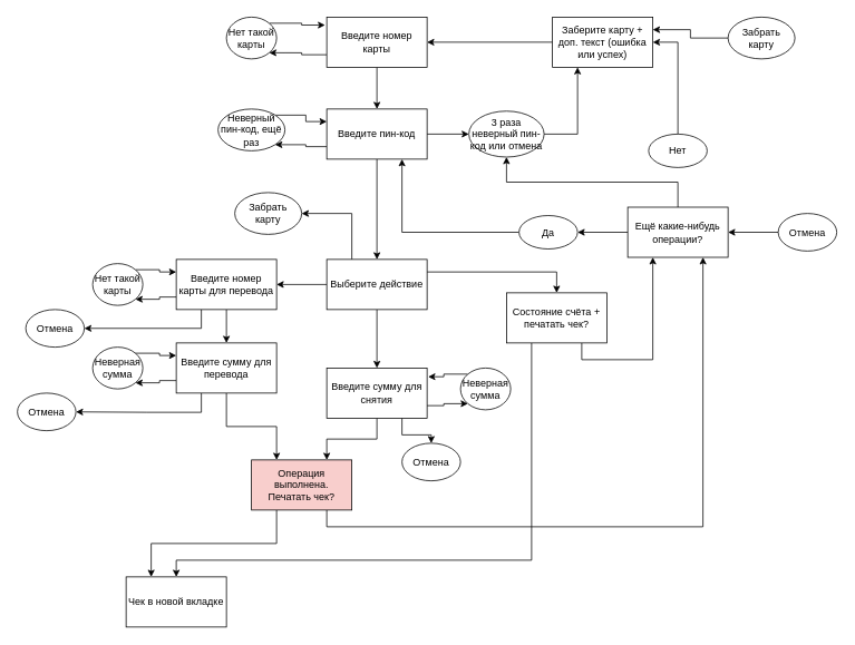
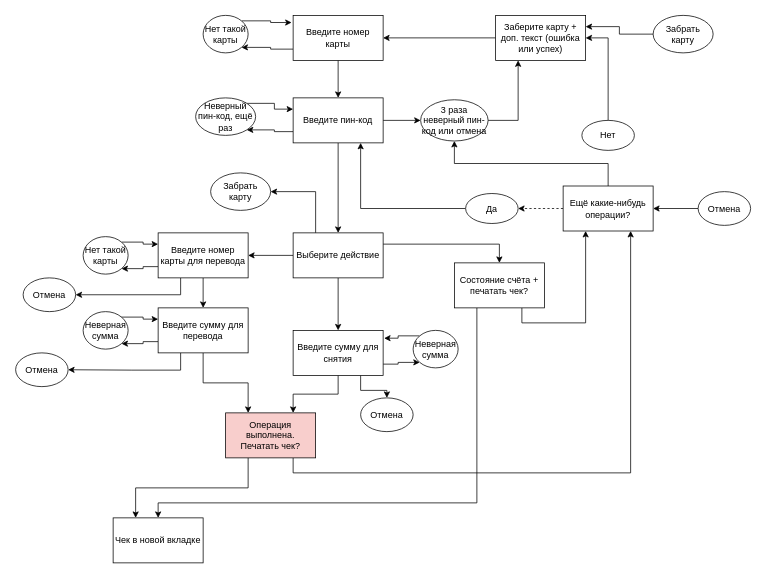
  <mxCell id="0" />
  <mxCell id="1" parent="0" />
  <mxCell id="2" style="edgeStyle=orthogonalEdgeStyle;rounded=0;orthogonalLoop=1;jettySize=auto;html=1;exitX=0.5;exitY=1;exitDx=0;exitDy=0;entryX=0.5;entryY=0;entryDx=0;entryDy=0;" edge="1" parent="1" source="4" target="8"><mxGeometry relative="1" as="geometry" /></mxCell>
  <mxCell id="3" style="edgeStyle=orthogonalEdgeStyle;rounded=0;orthogonalLoop=1;jettySize=auto;html=1;exitX=0;exitY=0.75;exitDx=0;exitDy=0;entryX=1;entryY=1;entryDx=0;entryDy=0;" edge="1" parent="1" source="4" target="21"><mxGeometry relative="1" as="geometry" /></mxCell>
  <mxCell id="4" value="Введите номер карты" style="rounded=0;whiteSpace=wrap;html=1;" vertex="1" parent="1"><mxGeometry x="390" y="20" width="120" height="60" as="geometry" /></mxCell>
  <mxCell id="5" style="edgeStyle=orthogonalEdgeStyle;rounded=0;orthogonalLoop=1;jettySize=auto;html=1;exitX=0;exitY=0.75;exitDx=0;exitDy=0;entryX=1;entryY=1;entryDx=0;entryDy=0;" edge="1" parent="1" source="8" target="12"><mxGeometry relative="1" as="geometry" /></mxCell>
  <mxCell id="6" style="edgeStyle=orthogonalEdgeStyle;rounded=0;orthogonalLoop=1;jettySize=auto;html=1;exitX=1;exitY=0.5;exitDx=0;exitDy=0;entryX=0;entryY=0.5;entryDx=0;entryDy=0;" edge="1" parent="1" source="8" target="14"><mxGeometry relative="1" as="geometry" /></mxCell>
  <mxCell id="7" style="edgeStyle=orthogonalEdgeStyle;rounded=0;orthogonalLoop=1;jettySize=auto;html=1;exitX=0.5;exitY=1;exitDx=0;exitDy=0;entryX=0.5;entryY=0;entryDx=0;entryDy=0;" edge="1" parent="1" source="8" target="19"><mxGeometry relative="1" as="geometry" /></mxCell>
  <mxCell id="8" value="Введите пин-код" style="rounded=0;whiteSpace=wrap;html=1;" vertex="1" parent="1"><mxGeometry x="390" y="130" width="120" height="60" as="geometry" /></mxCell>
  <mxCell id="9" style="edgeStyle=orthogonalEdgeStyle;rounded=0;orthogonalLoop=1;jettySize=auto;html=1;exitX=0;exitY=0.5;exitDx=0;exitDy=0;entryX=1;entryY=0.5;entryDx=0;entryDy=0;" edge="1" parent="1" source="10" target="4"><mxGeometry relative="1" as="geometry" /></mxCell>
  <mxCell id="10" value="Заберите карту + доп. текст (ошибка или успех)" style="rounded=0;whiteSpace=wrap;html=1;" vertex="1" parent="1"><mxGeometry x="660" y="20" width="120" height="60" as="geometry" /></mxCell>
  <mxCell id="11" style="edgeStyle=orthogonalEdgeStyle;rounded=0;orthogonalLoop=1;jettySize=auto;html=1;exitX=1;exitY=0;exitDx=0;exitDy=0;entryX=0;entryY=0.25;entryDx=0;entryDy=0;" edge="1" parent="1" source="12" target="8"><mxGeometry relative="1" as="geometry" /></mxCell>
  <mxCell id="12" value="Неверный пин-код, ещё раз" style="ellipse;whiteSpace=wrap;html=1;" vertex="1" parent="1"><mxGeometry x="260" y="130" width="80" height="50" as="geometry" /></mxCell>
  <mxCell id="13" style="edgeStyle=orthogonalEdgeStyle;rounded=0;orthogonalLoop=1;jettySize=auto;html=1;exitX=1;exitY=0.5;exitDx=0;exitDy=0;entryX=0.25;entryY=1;entryDx=0;entryDy=0;" edge="1" parent="1" source="14" target="10"><mxGeometry relative="1" as="geometry" /></mxCell>
  <mxCell id="14" value="3 раза неверный пин-код или отмена" style="ellipse;whiteSpace=wrap;html=1;" vertex="1" parent="1"><mxGeometry x="560" y="132.5" width="90" height="55" as="geometry" /></mxCell>
  <mxCell id="15" style="edgeStyle=orthogonalEdgeStyle;rounded=0;orthogonalLoop=1;jettySize=auto;html=1;exitX=0.5;exitY=1;exitDx=0;exitDy=0;entryX=0.5;entryY=0;entryDx=0;entryDy=0;" edge="1" parent="1" source="19" target="25"><mxGeometry relative="1" as="geometry" /></mxCell>
  <mxCell id="16" style="edgeStyle=orthogonalEdgeStyle;rounded=0;orthogonalLoop=1;jettySize=auto;html=1;exitX=1;exitY=0.25;exitDx=0;exitDy=0;entryX=0.5;entryY=0;entryDx=0;entryDy=0;" edge="1" parent="1" source="19" target="30"><mxGeometry relative="1" as="geometry" /></mxCell>
  <mxCell id="17" style="edgeStyle=orthogonalEdgeStyle;rounded=0;orthogonalLoop=1;jettySize=auto;html=1;exitX=0;exitY=0.5;exitDx=0;exitDy=0;entryX=1;entryY=0.5;entryDx=0;entryDy=0;" edge="1" parent="1" source="19" target="34"><mxGeometry relative="1" as="geometry" /></mxCell>
  <mxCell id="18" style="edgeStyle=orthogonalEdgeStyle;rounded=0;orthogonalLoop=1;jettySize=auto;html=1;exitX=0.25;exitY=0;exitDx=0;exitDy=0;entryX=1;entryY=0.5;entryDx=0;entryDy=0;" edge="1" parent="1" source="19" target="59"><mxGeometry relative="1" as="geometry" /></mxCell>
  <mxCell id="19" value="Выберите действие" style="rounded=0;whiteSpace=wrap;html=1;" vertex="1" parent="1"><mxGeometry x="390" y="310" width="120" height="60" as="geometry" /></mxCell>
  <mxCell id="20" style="edgeStyle=orthogonalEdgeStyle;rounded=0;orthogonalLoop=1;jettySize=auto;html=1;exitX=1;exitY=0;exitDx=0;exitDy=0;entryX=-0.017;entryY=0.159;entryDx=0;entryDy=0;entryPerimeter=0;" edge="1" parent="1" source="21" target="4"><mxGeometry relative="1" as="geometry" /></mxCell>
  <mxCell id="21" value="Нет такой карты" style="ellipse;whiteSpace=wrap;html=1;" vertex="1" parent="1"><mxGeometry x="270" y="20" width="60" height="50" as="geometry" /></mxCell>
  <mxCell id="22" style="edgeStyle=orthogonalEdgeStyle;rounded=0;orthogonalLoop=1;jettySize=auto;html=1;exitX=1;exitY=0.75;exitDx=0;exitDy=0;entryX=0;entryY=1;entryDx=0;entryDy=0;" edge="1" parent="1" source="25" target="27"><mxGeometry relative="1" as="geometry" /></mxCell>
  <mxCell id="23" style="edgeStyle=orthogonalEdgeStyle;rounded=0;orthogonalLoop=1;jettySize=auto;html=1;exitX=0.5;exitY=1;exitDx=0;exitDy=0;entryX=0.75;entryY=0;entryDx=0;entryDy=0;" edge="1" parent="1" source="25" target="45"><mxGeometry relative="1" as="geometry" /></mxCell>
  <mxCell id="24" style="edgeStyle=orthogonalEdgeStyle;rounded=0;orthogonalLoop=1;jettySize=auto;html=1;exitX=0.75;exitY=1;exitDx=0;exitDy=0;entryX=0.5;entryY=0;entryDx=0;entryDy=0;" edge="1" parent="1" source="25" target="56"><mxGeometry relative="1" as="geometry" /></mxCell>
  <mxCell id="25" value="Введите сумму для снятия" style="rounded=0;whiteSpace=wrap;html=1;" vertex="1" parent="1"><mxGeometry x="390" y="440" width="120" height="60" as="geometry" /></mxCell>
  <mxCell id="26" style="edgeStyle=orthogonalEdgeStyle;rounded=0;orthogonalLoop=1;jettySize=auto;html=1;exitX=0;exitY=0;exitDx=0;exitDy=0;entryX=1.011;entryY=0.174;entryDx=0;entryDy=0;entryPerimeter=0;" edge="1" parent="1" source="27" target="25"><mxGeometry relative="1" as="geometry" /></mxCell>
  <mxCell id="27" value="Неверная сумма" style="ellipse;whiteSpace=wrap;html=1;" vertex="1" parent="1"><mxGeometry x="550" y="440" width="60" height="50" as="geometry" /></mxCell>
  <mxCell id="28" style="edgeStyle=orthogonalEdgeStyle;rounded=0;orthogonalLoop=1;jettySize=auto;html=1;exitX=0.25;exitY=1;exitDx=0;exitDy=0;entryX=0.5;entryY=0;entryDx=0;entryDy=0;" edge="1" parent="1" source="30" target="46"><mxGeometry relative="1" as="geometry"><Array as="points"><mxPoint x="635" y="670" /><mxPoint x="210" y="670" /></Array></mxGeometry></mxCell>
  <mxCell id="29" style="edgeStyle=orthogonalEdgeStyle;rounded=0;orthogonalLoop=1;jettySize=auto;html=1;exitX=0.75;exitY=1;exitDx=0;exitDy=0;entryX=0.25;entryY=1;entryDx=0;entryDy=0;" edge="1" parent="1" source="30" target="51"><mxGeometry relative="1" as="geometry" /></mxCell>
  <mxCell id="30" value="Состояние счёта + печатать чек?" style="rounded=0;whiteSpace=wrap;html=1;" vertex="1" parent="1"><mxGeometry x="605" y="350" width="120" height="60" as="geometry" /></mxCell>
  <mxCell id="31" style="edgeStyle=orthogonalEdgeStyle;rounded=0;orthogonalLoop=1;jettySize=auto;html=1;exitX=0;exitY=0.75;exitDx=0;exitDy=0;entryX=1;entryY=1;entryDx=0;entryDy=0;" edge="1" parent="1" source="34" target="36"><mxGeometry relative="1" as="geometry" /></mxCell>
  <mxCell id="32" style="edgeStyle=orthogonalEdgeStyle;rounded=0;orthogonalLoop=1;jettySize=auto;html=1;exitX=0.5;exitY=1;exitDx=0;exitDy=0;entryX=0.5;entryY=0;entryDx=0;entryDy=0;" edge="1" parent="1" source="34" target="40"><mxGeometry relative="1" as="geometry" /></mxCell>
  <mxCell id="33" style="edgeStyle=orthogonalEdgeStyle;rounded=0;orthogonalLoop=1;jettySize=auto;html=1;exitX=0.25;exitY=1;exitDx=0;exitDy=0;entryX=1;entryY=0.5;entryDx=0;entryDy=0;" edge="1" parent="1" source="34" target="58"><mxGeometry relative="1" as="geometry" /></mxCell>
  <mxCell id="34" value="Введите номер карты для перевода" style="rounded=0;whiteSpace=wrap;html=1;" vertex="1" parent="1"><mxGeometry x="210" y="310" width="120" height="60" as="geometry" /></mxCell>
  <mxCell id="35" style="edgeStyle=orthogonalEdgeStyle;rounded=0;orthogonalLoop=1;jettySize=auto;html=1;exitX=1;exitY=0;exitDx=0;exitDy=0;entryX=0;entryY=0.25;entryDx=0;entryDy=0;" edge="1" parent="1" source="36" target="34"><mxGeometry relative="1" as="geometry" /></mxCell>
  <mxCell id="36" value="Нет такой карты" style="ellipse;whiteSpace=wrap;html=1;" vertex="1" parent="1"><mxGeometry x="110" y="315" width="60" height="50" as="geometry" /></mxCell>
  <mxCell id="37" style="edgeStyle=orthogonalEdgeStyle;rounded=0;orthogonalLoop=1;jettySize=auto;html=1;exitX=0;exitY=0.75;exitDx=0;exitDy=0;entryX=1;entryY=1;entryDx=0;entryDy=0;" edge="1" parent="1" source="40" target="42"><mxGeometry relative="1" as="geometry" /></mxCell>
  <mxCell id="38" style="edgeStyle=orthogonalEdgeStyle;rounded=0;orthogonalLoop=1;jettySize=auto;html=1;exitX=0.5;exitY=1;exitDx=0;exitDy=0;entryX=0.25;entryY=0;entryDx=0;entryDy=0;" edge="1" parent="1" source="40" target="45"><mxGeometry relative="1" as="geometry" /></mxCell>
  <mxCell id="39" style="edgeStyle=orthogonalEdgeStyle;rounded=0;orthogonalLoop=1;jettySize=auto;html=1;exitX=0.25;exitY=1;exitDx=0;exitDy=0;entryX=1;entryY=0.5;entryDx=0;entryDy=0;" edge="1" parent="1" source="40" target="57"><mxGeometry relative="1" as="geometry"><Array as="points"><mxPoint x="240" y="493" /><mxPoint x="175" y="493" /></Array></mxGeometry></mxCell>
  <mxCell id="40" value="Введите сумму для перевода" style="rounded=0;whiteSpace=wrap;html=1;" vertex="1" parent="1"><mxGeometry x="210" y="410" width="120" height="60" as="geometry" /></mxCell>
  <mxCell id="41" style="edgeStyle=orthogonalEdgeStyle;rounded=0;orthogonalLoop=1;jettySize=auto;html=1;exitX=0;exitY=0;exitDx=0;exitDy=0;entryX=0;entryY=0.25;entryDx=0;entryDy=0;" edge="1" parent="1" source="42" target="40"><mxGeometry relative="1" as="geometry" /></mxCell>
  <mxCell id="42" value="Неверная сумма" style="ellipse;whiteSpace=wrap;html=1;" vertex="1" parent="1"><mxGeometry x="110" y="415" width="60" height="50" as="geometry" /></mxCell>
  <mxCell id="43" style="edgeStyle=orthogonalEdgeStyle;rounded=0;orthogonalLoop=1;jettySize=auto;html=1;exitX=0.25;exitY=1;exitDx=0;exitDy=0;entryX=0.25;entryY=0;entryDx=0;entryDy=0;" edge="1" parent="1" source="45" target="46"><mxGeometry relative="1" as="geometry" /></mxCell>
  <mxCell id="44" style="edgeStyle=orthogonalEdgeStyle;rounded=0;orthogonalLoop=1;jettySize=auto;html=1;exitX=0.75;exitY=1;exitDx=0;exitDy=0;entryX=0.75;entryY=1;entryDx=0;entryDy=0;" edge="1" parent="1" source="45" target="51"><mxGeometry relative="1" as="geometry" /></mxCell>
  <mxCell id="45" value="Операция выполнена. Печатать чек?" style="rounded=0;whiteSpace=wrap;html=1;fillColor=#f8cecc;" vertex="1" parent="1"><mxGeometry x="300" y="550" width="120" height="60" as="geometry" /></mxCell>
  <mxCell id="46" value="Чек в новой вкладке" style="rounded=0;whiteSpace=wrap;html=1;" vertex="1" parent="1"><mxGeometry x="150" y="690" width="120" height="60" as="geometry" /></mxCell>
  <mxCell id="47" style="edgeStyle=orthogonalEdgeStyle;rounded=0;orthogonalLoop=1;jettySize=auto;html=1;exitX=0;exitY=0.5;exitDx=0;exitDy=0;entryX=1;entryY=0.5;entryDx=0;entryDy=0;" edge="1" parent="1" source="48" target="51"><mxGeometry relative="1" as="geometry" /></mxCell>
  <mxCell id="48" value="Отмена" style="ellipse;whiteSpace=wrap;html=1;" vertex="1" parent="1"><mxGeometry x="930" y="255" width="70" height="45" as="geometry" /></mxCell>
- <mxCell id="49" style="edgeStyle=orthogonalEdgeStyle;rounded=0;orthogonalLoop=1;jettySize=auto;html=1;exitX=0;exitY=0.5;exitDx=0;exitDy=0;entryX=1;entryY=0.5;entryDx=0;entryDy=0;" edge="1" parent="1" source="51" target="53"><mxGeometry relative="1" as="geometry" /></mxCell>
+ <mxCell id="49" style="edgeStyle=orthogonalEdgeStyle;rounded=0;orthogonalLoop=1;jettySize=auto;html=1;exitX=0;exitY=0.5;exitDx=0;exitDy=0;entryX=1;entryY=0.5;entryDx=0;entryDy=0;dashed=1;" edge="1" parent="1" source="51" target="53"><mxGeometry relative="1" as="geometry" /></mxCell>
  <mxCell id="50" style="edgeStyle=orthogonalEdgeStyle;rounded=0;orthogonalLoop=1;jettySize=auto;html=1;exitX=0.5;exitY=0;exitDx=0;exitDy=0;" edge="1" parent="1" source="51" target="14"><mxGeometry relative="1" as="geometry" /></mxCell>
  <mxCell id="51" value="Ещё какие-нибудь операции?" style="rounded=0;whiteSpace=wrap;html=1;" vertex="1" parent="1"><mxGeometry x="750" y="247.5" width="120" height="60" as="geometry" /></mxCell>
  <mxCell id="52" style="edgeStyle=orthogonalEdgeStyle;rounded=0;orthogonalLoop=1;jettySize=auto;html=1;exitX=0;exitY=0.5;exitDx=0;exitDy=0;entryX=0.75;entryY=1;entryDx=0;entryDy=0;" edge="1" parent="1" source="53" target="8"><mxGeometry relative="1" as="geometry" /></mxCell>
  <mxCell id="53" value="Да" style="ellipse;whiteSpace=wrap;html=1;" vertex="1" parent="1"><mxGeometry x="620" y="257.5" width="70" height="40" as="geometry" /></mxCell>
  <mxCell id="54" style="edgeStyle=orthogonalEdgeStyle;rounded=0;orthogonalLoop=1;jettySize=auto;html=1;exitX=0.5;exitY=0;exitDx=0;exitDy=0;entryX=1;entryY=0.5;entryDx=0;entryDy=0;" edge="1" parent="1" source="55" target="10"><mxGeometry relative="1" as="geometry" /></mxCell>
  <mxCell id="55" value="Нет" style="ellipse;whiteSpace=wrap;html=1;" vertex="1" parent="1"><mxGeometry x="775" y="160" width="70" height="40" as="geometry" /></mxCell>
  <mxCell id="56" value="Отмена" style="ellipse;whiteSpace=wrap;html=1;" vertex="1" parent="1"><mxGeometry x="480" y="530" width="70" height="45" as="geometry" /></mxCell>
  <mxCell id="57" value="Отмена" style="ellipse;whiteSpace=wrap;html=1;" vertex="1" parent="1"><mxGeometry x="20" y="470" width="70" height="45" as="geometry" /></mxCell>
  <mxCell id="58" value="Отмена" style="ellipse;whiteSpace=wrap;html=1;" vertex="1" parent="1"><mxGeometry x="30" y="370" width="70" height="45" as="geometry" /></mxCell>
  <mxCell id="59" value="Забрать карту" style="ellipse;whiteSpace=wrap;html=1;" vertex="1" parent="1"><mxGeometry x="280" y="230" width="80" height="50" as="geometry" /></mxCell>
  <mxCell id="60" style="edgeStyle=orthogonalEdgeStyle;rounded=0;orthogonalLoop=1;jettySize=auto;html=1;exitX=0;exitY=0.5;exitDx=0;exitDy=0;entryX=1;entryY=0.25;entryDx=0;entryDy=0;" edge="1" parent="1" source="61" target="10"><mxGeometry relative="1" as="geometry" /></mxCell>
  <mxCell id="61" value="Забрать карту" style="ellipse;whiteSpace=wrap;html=1;" vertex="1" parent="1"><mxGeometry x="870" y="20" width="80" height="50" as="geometry" /></mxCell>
